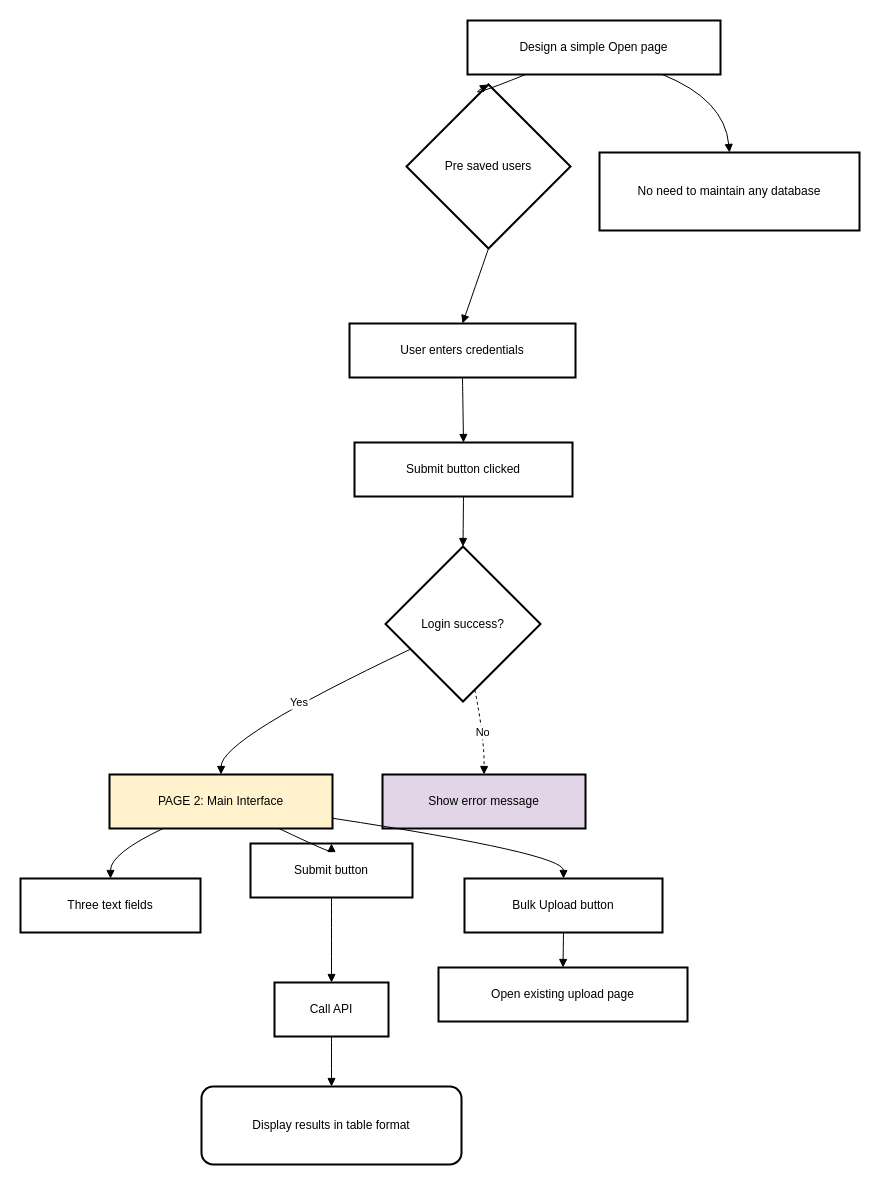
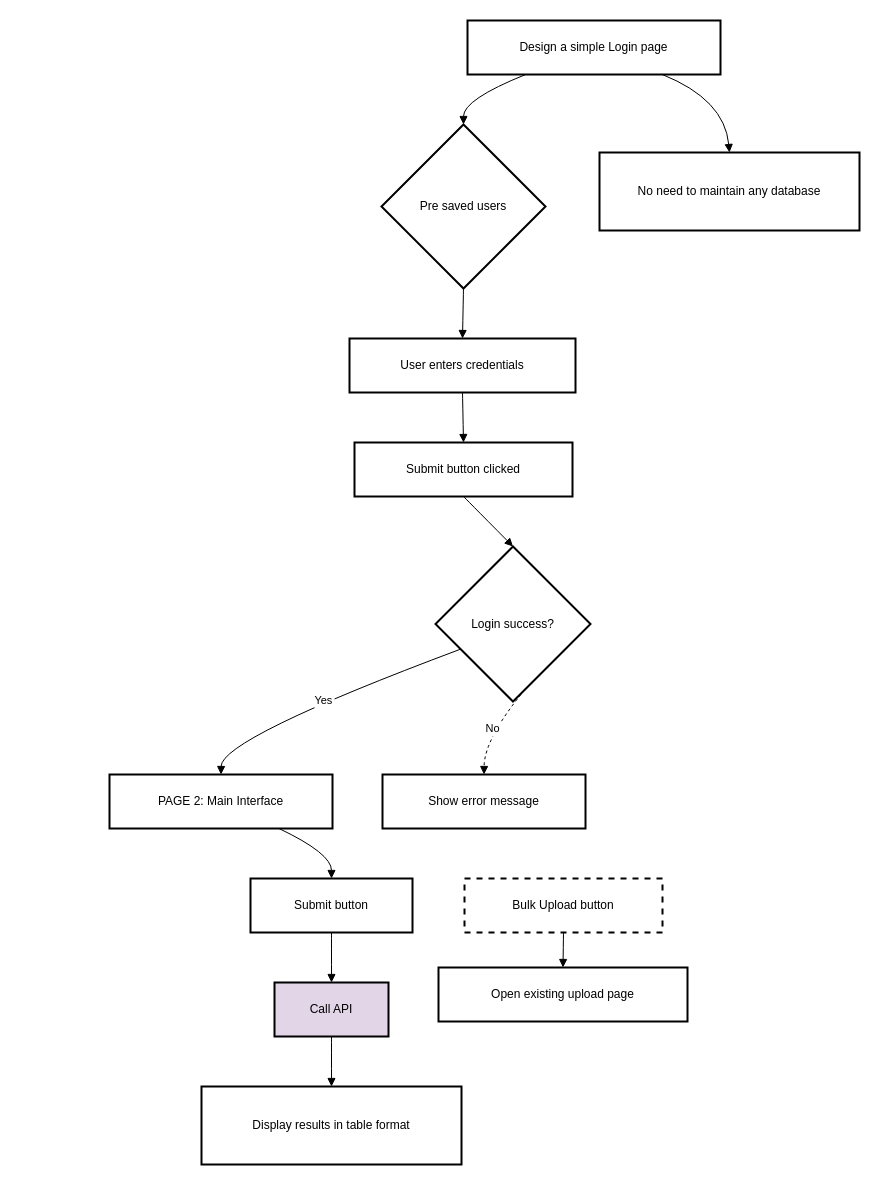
  <mxCell id="0" />
  <mxCell id="1" parent="0" />
- <mxCell id="2" value="Design a simple Open page" style="whiteSpace=wrap;strokeWidth=2;" vertex="1" parent="1"><mxGeometry x="467" y="20" width="253" height="54" as="geometry" /></mxCell>
- <mxCell id="3" value="Pre saved users" style="rhombus;strokeWidth=2;whiteSpace=wrap;" vertex="1" parent="1"><mxGeometry x="406" y="84" width="164" height="164" as="geometry" /></mxCell>
+ <mxCell id="2" value="Design a simple Login page" style="whiteSpace=wrap;strokeWidth=2;" vertex="1" parent="1"><mxGeometry x="467" y="20" width="253" height="54" as="geometry" /></mxCell>
+ <mxCell id="3" value="Pre saved users" style="rhombus;strokeWidth=2;whiteSpace=wrap;" vertex="1" parent="1"><mxGeometry x="381" y="124" width="164" height="164" as="geometry" /></mxCell>
  <mxCell id="4" value="No need to maintain any database" style="whiteSpace=wrap;strokeWidth=2;" vertex="1" parent="1"><mxGeometry x="599" y="152" width="260" height="78" as="geometry" /></mxCell>
- <mxCell id="5" value="User enters credentials" style="whiteSpace=wrap;strokeWidth=2;" vertex="1" parent="1"><mxGeometry x="349" y="323" width="226" height="54" as="geometry" /></mxCell>
+ <mxCell id="5" value="User enters credentials" style="whiteSpace=wrap;strokeWidth=2;" vertex="1" parent="1"><mxGeometry x="349" y="338" width="226" height="54" as="geometry" /></mxCell>
  <mxCell id="6" value="Submit button clicked" style="whiteSpace=wrap;strokeWidth=2;" vertex="1" parent="1"><mxGeometry x="354" y="442" width="218" height="54" as="geometry" /></mxCell>
- <mxCell id="7" value="Login success?" style="rhombus;strokeWidth=2;whiteSpace=wrap;" vertex="1" parent="1"><mxGeometry x="385" y="546" width="155" height="155" as="geometry" /></mxCell>
- <mxCell id="8" value="PAGE 2: Main Interface" style="whiteSpace=wrap;strokeWidth=2;fillColor=#fff2cc;" vertex="1" parent="1"><mxGeometry x="109" y="774" width="223" height="54" as="geometry" /></mxCell>
- <mxCell id="9" value="Show error message" style="whiteSpace=wrap;strokeWidth=2;fillColor=#e1d5e7;" vertex="1" parent="1"><mxGeometry x="382" y="774" width="203" height="54" as="geometry" /></mxCell>
- <mxCell id="10" value="Three text fields" style="whiteSpace=wrap;strokeWidth=2;" vertex="1" parent="1"><mxGeometry x="20" y="878" width="180" height="54" as="geometry" /></mxCell>
- <mxCell id="11" value="Submit button" style="whiteSpace=wrap;strokeWidth=2;" vertex="1" parent="1"><mxGeometry x="250" y="843" width="162" height="54" as="geometry" /></mxCell>
- <mxCell id="12" value="Call API" style="whiteSpace=wrap;strokeWidth=2;" vertex="1" parent="1"><mxGeometry x="274" y="982" width="114" height="54" as="geometry" /></mxCell>
- <mxCell id="13" value="Display results in table format" style="whiteSpace=wrap;strokeWidth=2;rounded=1;" vertex="1" parent="1"><mxGeometry x="201" y="1086" width="260" height="78" as="geometry" /></mxCell>
- <mxCell id="14" value="Bulk Upload button" style="whiteSpace=wrap;strokeWidth=2;" vertex="1" parent="1"><mxGeometry x="464" y="878" width="198" height="54" as="geometry" /></mxCell>
+ <mxCell id="7" value="Login success?" style="rhombus;strokeWidth=2;whiteSpace=wrap;" vertex="1" parent="1"><mxGeometry x="435" y="546" width="155" height="155" as="geometry" /></mxCell>
+ <mxCell id="8" value="PAGE 2: Main Interface" style="whiteSpace=wrap;strokeWidth=2;" vertex="1" parent="1"><mxGeometry x="109" y="774" width="223" height="54" as="geometry" /></mxCell>
+ <mxCell id="9" value="Show error message" style="whiteSpace=wrap;strokeWidth=2;" vertex="1" parent="1"><mxGeometry x="382" y="774" width="203" height="54" as="geometry" /></mxCell>
+ <mxCell id="11" value="Submit button" style="whiteSpace=wrap;strokeWidth=2;" vertex="1" parent="1"><mxGeometry x="250" y="878" width="162" height="54" as="geometry" /></mxCell>
+ <mxCell id="12" value="Call API" style="whiteSpace=wrap;strokeWidth=2;fillColor=#e1d5e7;" vertex="1" parent="1"><mxGeometry x="274" y="982" width="114" height="54" as="geometry" /></mxCell>
+ <mxCell id="13" value="Display results in table format" style="whiteSpace=wrap;strokeWidth=2;" vertex="1" parent="1"><mxGeometry x="201" y="1086" width="260" height="78" as="geometry" /></mxCell>
+ <mxCell id="14" value="Bulk Upload button" style="whiteSpace=wrap;strokeWidth=2;dashed=1;" vertex="1" parent="1"><mxGeometry x="464" y="878" width="198" height="54" as="geometry" /></mxCell>
  <mxCell id="15" value="Open existing upload page" style="whiteSpace=wrap;strokeWidth=2;" vertex="1" parent="1"><mxGeometry x="438" y="967" width="249" height="54" as="geometry" /></mxCell>
  <mxCell id="16" value="" style="curved=1;startArrow=none;endArrow=block;exitX=0.23;exitY=1;entryX=0.5;entryY=0;" edge="1" parent="1" source="2" target="3"><mxGeometry relative="1" as="geometry"><Array as="points"><mxPoint x="463" y="99" /></Array></mxGeometry></mxCell>
  <mxCell id="17" value="" style="curved=1;startArrow=none;endArrow=block;exitX=0.77;exitY=1;entryX=0.5;entryY=0;" edge="1" parent="1" source="2" target="4"><mxGeometry relative="1" as="geometry"><Array as="points"><mxPoint x="724" y="99" /></Array></mxGeometry></mxCell>
  <mxCell id="18" value="" style="curved=1;startArrow=none;endArrow=block;exitX=0.5;exitY=1;entryX=0.5;entryY=0;" edge="1" parent="1" source="3" target="5"><mxGeometry relative="1" as="geometry"><Array as="points" /></mxGeometry></mxCell>
  <mxCell id="19" value="" style="curved=1;startArrow=none;endArrow=block;exitX=0.5;exitY=1;entryX=0.5;entryY=0;" edge="1" parent="1" source="5" target="6"><mxGeometry relative="1" as="geometry"><Array as="points" /></mxGeometry></mxCell>
  <mxCell id="20" value="" style="curved=1;startArrow=none;endArrow=block;exitX=0.5;exitY=1;entryX=0.5;entryY=0;" edge="1" parent="1" source="6" target="7"><mxGeometry relative="1" as="geometry"><Array as="points" /></mxGeometry></mxCell>
  <mxCell id="21" value="Yes" style="curved=1;startArrow=none;endArrow=block;exitX=0;exitY=0.74;entryX=0.5;entryY=0;" edge="1" parent="1" source="7" target="8"><mxGeometry relative="1" as="geometry"><Array as="points"><mxPoint x="221" y="738" /></Array></mxGeometry></mxCell>
  <mxCell id="22" value="No" style="curved=1;startArrow=none;endArrow=block;exitX=0.59;exitY=1;entryX=0.5;entryY=0;dashed=1;" edge="1" parent="1" source="7" target="9"><mxGeometry relative="1" as="geometry"><Array as="points"><mxPoint x="484" y="738" /></Array></mxGeometry></mxCell>
- <mxCell id="23" value="" style="curved=1;startArrow=none;endArrow=block;exitX=0.24;exitY=1;entryX=0.5;entryY=0;" edge="1" parent="1" source="8" target="10"><mxGeometry relative="1" as="geometry"><Array as="points"><mxPoint x="110" y="853" /></Array></mxGeometry></mxCell>
  <mxCell id="24" value="" style="curved=1;startArrow=none;endArrow=block;exitX=0.76;exitY=1;entryX=0.5;entryY=0;" edge="1" parent="1" source="8" target="11"><mxGeometry relative="1" as="geometry"><Array as="points"><mxPoint x="331" y="853" /></Array></mxGeometry></mxCell>
  <mxCell id="25" value="" style="curved=1;startArrow=none;endArrow=block;exitX=0.5;exitY=1;entryX=0.5;entryY=0;" edge="1" parent="1" source="11" target="12"><mxGeometry relative="1" as="geometry"><Array as="points" /></mxGeometry></mxCell>
  <mxCell id="26" value="" style="curved=1;startArrow=none;endArrow=block;exitX=0.5;exitY=1;entryX=0.5;entryY=0;" edge="1" parent="1" source="12" target="13"><mxGeometry relative="1" as="geometry"><Array as="points" /></mxGeometry></mxCell>
- <mxCell id="27" value="" style="curved=1;startArrow=none;endArrow=block;exitX=1;exitY=0.81;entryX=0.5;entryY=0;" edge="1" parent="1" source="8" target="14"><mxGeometry relative="1" as="geometry"><Array as="points"><mxPoint x="563" y="853" /></Array></mxGeometry></mxCell>
  <mxCell id="28" value="" style="curved=1;startArrow=none;endArrow=block;exitX=0.5;exitY=1;entryX=0.5;entryY=0;" edge="1" parent="1" source="14" target="15"><mxGeometry relative="1" as="geometry"><Array as="points" /></mxGeometry></mxCell>
